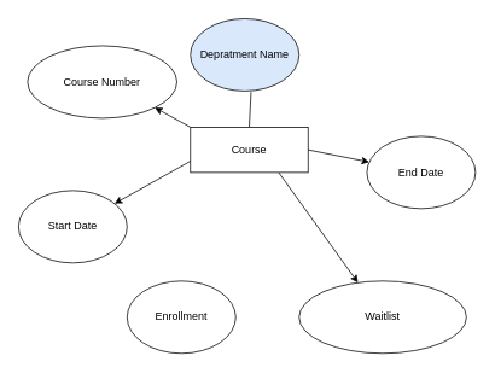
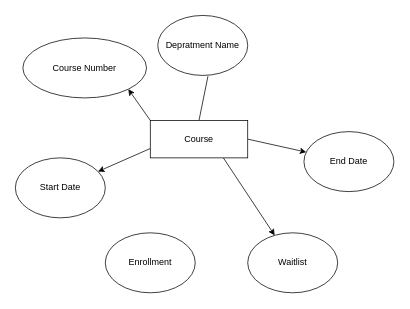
  <mxCell id="0" />
  <mxCell id="1" parent="0" />
  <mxCell id="2" style="edgeStyle=none;html=1;exitX=0.5;exitY=0;exitDx=0;exitDy=0;entryX=0.558;entryY=1.013;entryDx=0;entryDy=0;entryPerimeter=0;endArrow=none;" edge="1" parent="1" source="7" target="8"><mxGeometry relative="1" as="geometry" /></mxCell>
  <mxCell id="3" style="edgeStyle=none;html=1;exitX=0;exitY=0;exitDx=0;exitDy=0;entryX=1;entryY=1;entryDx=0;entryDy=0;" edge="1" parent="1" source="7" target="9"><mxGeometry relative="1" as="geometry" /></mxCell>
  <mxCell id="4" style="edgeStyle=none;html=1;exitX=0;exitY=0.75;exitDx=0;exitDy=0;" edge="1" parent="1" source="7" target="10"><mxGeometry relative="1" as="geometry" /></mxCell>
  <mxCell id="5" style="edgeStyle=none;html=1;exitX=0.75;exitY=1;exitDx=0;exitDy=0;" edge="1" parent="1" source="7" target="11"><mxGeometry relative="1" as="geometry" /></mxCell>
  <mxCell id="6" style="edgeStyle=none;html=1;exitX=1;exitY=0.5;exitDx=0;exitDy=0;" edge="1" parent="1" source="7" target="13"><mxGeometry relative="1" as="geometry" /></mxCell>
- <mxCell id="7" value="Course" style="rounded=0;whiteSpace=wrap;html=1;" vertex="1" parent="1"><mxGeometry x="210" y="140" width="130" height="50" as="geometry" /></mxCell>
- <mxCell id="8" value="Depratment Name" style="ellipse;whiteSpace=wrap;html=1;fillColor=#dae8fc;" vertex="1" parent="1"><mxGeometry x="210" y="20" width="120" height="80" as="geometry" /></mxCell>
+ <mxCell id="7" value="Course" style="rounded=0;whiteSpace=wrap;html=1;" vertex="1" parent="1"><mxGeometry x="200" y="160" width="130" height="50" as="geometry" /></mxCell>
+ <mxCell id="8" value="Depratment Name" style="ellipse;whiteSpace=wrap;html=1;" vertex="1" parent="1"><mxGeometry x="210" y="20" width="120" height="80" as="geometry" /></mxCell>
  <mxCell id="9" value="Course Number" style="ellipse;whiteSpace=wrap;html=1;" vertex="1" parent="1"><mxGeometry x="30" y="50" width="165" height="80" as="geometry" /></mxCell>
  <mxCell id="10" value="Start Date" style="ellipse;whiteSpace=wrap;html=1;" vertex="1" parent="1"><mxGeometry x="20" y="210" width="120" height="80" as="geometry" /></mxCell>
- <mxCell id="11" value="Waitlist" style="ellipse;whiteSpace=wrap;html=1;" vertex="1" parent="1"><mxGeometry x="330" y="310" width="185" height="80" as="geometry" /></mxCell>
+ <mxCell id="11" value="Waitlist" style="ellipse;whiteSpace=wrap;html=1;" vertex="1" parent="1"><mxGeometry x="330" y="310" width="120" height="80" as="geometry" /></mxCell>
  <mxCell id="12" value="Enrollment" style="ellipse;whiteSpace=wrap;html=1;" vertex="1" parent="1"><mxGeometry x="140" y="310" width="120" height="80" as="geometry" /></mxCell>
- <mxCell id="13" value="End Date" style="ellipse;whiteSpace=wrap;html=1;" vertex="1" parent="1"><mxGeometry x="405" y="150" width="120" height="80" as="geometry" /></mxCell>
+ <mxCell id="13" value="End Date" style="ellipse;whiteSpace=wrap;html=1;" vertex="1" parent="1"><mxGeometry x="405" y="175" width="120" height="80" as="geometry" /></mxCell>
